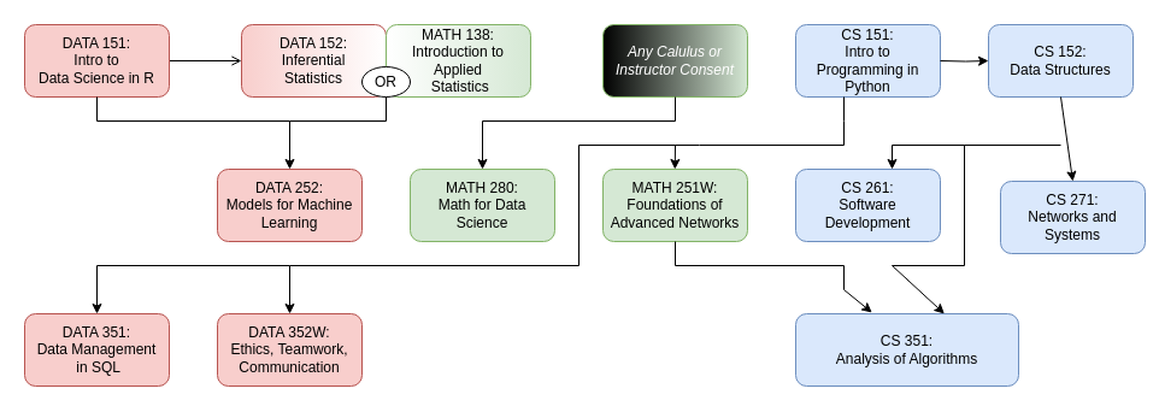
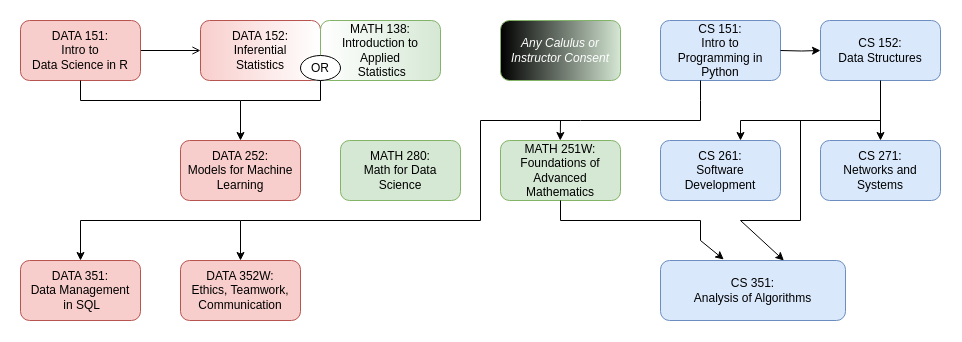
  <mxCell id="0" />
  <mxCell id="1" parent="0" />
  <mxCell id="2" value="&lt;div&gt;CS 151: &lt;br&gt;&lt;/div&gt;&lt;div&gt;Intro to &lt;br&gt;&lt;/div&gt;&lt;div&gt;Programming in Python&lt;/div&gt;" style="rounded=1;whiteSpace=wrap;html=1;fillColor=#dae8fc;strokeColor=#6c8ebf;" parent="1" vertex="1"><mxGeometry x="660" y="20" width="120" height="60" as="geometry" /></mxCell>
  <mxCell id="3" value="" style="edgeStyle=orthogonalEdgeStyle;rounded=0;orthogonalLoop=1;jettySize=auto;html=1;endArrow=open;" edge="1" parent="1" source="4" target="5"><mxGeometry relative="1" as="geometry" /></mxCell>
  <mxCell id="4" value="&lt;div&gt;DATA 151:&lt;/div&gt;&lt;div&gt;Intro to &lt;br&gt;&lt;/div&gt;&lt;div&gt;Data Science in R&lt;br&gt;&lt;/div&gt;" style="rounded=1;whiteSpace=wrap;html=1;fillColor=#f8cecc;strokeColor=#b85450;" parent="1" vertex="1"><mxGeometry x="20" y="20" width="120" height="60" as="geometry" /></mxCell>
  <mxCell id="5" value="&lt;div&gt;DATA 152:&lt;/div&gt;&lt;div&gt;Inferential &lt;br&gt;&lt;/div&gt;&lt;div&gt;Statistics&lt;br&gt;&lt;/div&gt;" style="rounded=1;whiteSpace=wrap;html=1;fillColor=#f8cecc;strokeColor=#b85450;gradientColor=#ffffff;gradientDirection=east;" parent="1" vertex="1"><mxGeometry x="200" y="20" width="120" height="60" as="geometry" /></mxCell>
  <mxCell id="6" value="&lt;div&gt;MATH 280:&lt;/div&gt;&lt;div&gt;Math for Data Science&lt;br&gt;&lt;/div&gt;" style="rounded=1;whiteSpace=wrap;html=1;fillColor=#d5e8d4;strokeColor=#82b366;" parent="1" vertex="1"><mxGeometry x="340" y="140" width="120" height="60" as="geometry" /></mxCell>
  <mxCell id="7" value="&lt;div&gt;DATA 252:&lt;/div&gt;&lt;div&gt;Models for Machine Learning&lt;br&gt;&lt;/div&gt;" style="rounded=1;whiteSpace=wrap;html=1;fillColor=#f8cecc;strokeColor=#b85450;" parent="1" vertex="1"><mxGeometry x="180" y="140" width="120" height="60" as="geometry" /></mxCell>
  <mxCell id="8" value="&lt;div&gt;DATA 351:&lt;/div&gt;&lt;div&gt;Data Management&lt;/div&gt;&lt;div&gt;&amp;nbsp;in SQL&lt;br&gt;&lt;/div&gt;" style="rounded=1;whiteSpace=wrap;html=1;fillColor=#f8cecc;strokeColor=#b85450;" parent="1" vertex="1"><mxGeometry x="20" y="260" width="120" height="60" as="geometry" /></mxCell>
  <mxCell id="9" value="&lt;div&gt;DATA 352W:&lt;/div&gt;&lt;div&gt;Ethics, Teamwork,&lt;/div&gt;&lt;div&gt;Communication&lt;br&gt;&lt;/div&gt;" style="rounded=1;whiteSpace=wrap;html=1;fillColor=#f8cecc;strokeColor=#b85450;" parent="1" vertex="1"><mxGeometry x="180" y="260" width="120" height="60" as="geometry" /></mxCell>
  <mxCell id="10" value="" style="endArrow=classic;html=1;rounded=0;entryX=0.5;entryY=0;entryDx=0;entryDy=0;" parent="1" target="9" edge="1"><mxGeometry width="50" height="50" relative="1" as="geometry"><mxPoint x="700" y="80" as="sourcePoint" /><mxPoint x="110" y="200" as="targetPoint" /><Array as="points"><mxPoint x="700" y="100" /><mxPoint x="700" y="120" /><mxPoint x="580" y="120" /><mxPoint x="480" y="120" /><mxPoint x="480" y="220" /><mxPoint x="240" y="220" /></Array></mxGeometry></mxCell>
  <mxCell id="11" value="&lt;div&gt;MATH 138: Introduction to Applied&lt;/div&gt;&lt;div&gt;&amp;nbsp;Statistics &lt;/div&gt;" style="rounded=1;whiteSpace=wrap;html=1;fillColor=#d5e8d4;strokeColor=#82b366;sketch=0;gradientColor=#ffffff;gradientDirection=west;" parent="1" vertex="1"><mxGeometry x="320" y="20" width="120" height="60" as="geometry" /></mxCell>
  <mxCell id="12" value="OR" style="ellipse;whiteSpace=wrap;html=1;" parent="1" vertex="1"><mxGeometry x="300" y="55" width="40" height="25" as="geometry" /></mxCell>
  <mxCell id="13" value="" style="endArrow=classic;html=1;rounded=0;entryX=0.5;entryY=0;entryDx=0;entryDy=0;" parent="1" target="8" edge="1"><mxGeometry width="50" height="50" relative="1" as="geometry"><mxPoint x="240" y="220" as="sourcePoint" /><mxPoint x="490" y="370" as="targetPoint" /><Array as="points"><mxPoint x="80" y="220" /></Array></mxGeometry></mxCell>
- <mxCell id="14" value="&lt;div&gt;MATH 251W:&lt;/div&gt;&lt;div&gt;Foundations of Advanced Networks&lt;br&gt;&lt;/div&gt;" style="rounded=1;whiteSpace=wrap;html=1;fillColor=#d5e8d4;strokeColor=#82b366;" parent="1" vertex="1"><mxGeometry x="500" y="140" width="120" height="60" as="geometry" /></mxCell>
+ <mxCell id="14" value="&lt;div&gt;MATH 251W:&lt;/div&gt;&lt;div&gt;Foundations of Advanced Mathematics&lt;br&gt;&lt;/div&gt;" style="rounded=1;whiteSpace=wrap;html=1;fillColor=#d5e8d4;strokeColor=#82b366;" parent="1" vertex="1"><mxGeometry x="500" y="140" width="120" height="60" as="geometry" /></mxCell>
  <mxCell id="15" value="" style="edgeStyle=orthogonalEdgeStyle;rounded=0;orthogonalLoop=1;jettySize=auto;html=1;" parent="1" target="16" edge="1"><mxGeometry relative="1" as="geometry"><mxPoint x="780" y="50" as="sourcePoint" /></mxGeometry></mxCell>
  <mxCell id="16" value="&lt;div&gt;CS 152:&lt;/div&gt;&lt;div&gt;Data Structures&lt;br&gt;&lt;/div&gt;" style="rounded=1;whiteSpace=wrap;html=1;fillColor=#dae8fc;strokeColor=#6c8ebf;" parent="1" vertex="1"><mxGeometry x="820" y="20" width="120" height="60" as="geometry" /></mxCell>
  <mxCell id="17" value="&lt;div&gt;CS 261:&lt;/div&gt;&lt;div&gt;Software Development&lt;br&gt;&lt;/div&gt;" style="rounded=1;whiteSpace=wrap;html=1;fillColor=#dae8fc;strokeColor=#6c8ebf;" parent="1" vertex="1"><mxGeometry x="660" y="140" width="120" height="60" as="geometry" /></mxCell>
- <mxCell id="18" value="&lt;div&gt;CS 271:&lt;/div&gt;&lt;div&gt;Networks and Systems&lt;br&gt;&lt;/div&gt;" style="rounded=1;whiteSpace=wrap;html=1;fillColor=#dae8fc;strokeColor=#6c8ebf;" parent="1" vertex="1"><mxGeometry x="830" y="150" width="120" height="60" as="geometry" /></mxCell>
+ <mxCell id="18" value="&lt;div&gt;CS 271:&lt;/div&gt;&lt;div&gt;Networks and Systems&lt;br&gt;&lt;/div&gt;" style="rounded=1;whiteSpace=wrap;html=1;fillColor=#dae8fc;strokeColor=#6c8ebf;" parent="1" vertex="1"><mxGeometry x="820" y="140" width="120" height="60" as="geometry" /></mxCell>
  <mxCell id="19" value="&lt;div&gt;CS 351:&lt;/div&gt;&lt;div&gt;Analysis of Algorithms&lt;br&gt;&lt;/div&gt;" style="rounded=1;whiteSpace=wrap;html=1;fillColor=#dae8fc;strokeColor=#6c8ebf;" parent="1" vertex="1"><mxGeometry x="660" y="260" width="185" height="60" as="geometry" /></mxCell>
  <mxCell id="20" value="" style="endArrow=classic;html=1;rounded=0;exitX=0.5;exitY=1;exitDx=0;exitDy=0;entryX=0.5;entryY=0;entryDx=0;entryDy=0;" parent="1" source="16" target="18" edge="1"><mxGeometry width="50" height="50" relative="1" as="geometry"><mxPoint x="1020" y="250" as="sourcePoint" /><mxPoint x="1070" y="200" as="targetPoint" /></mxGeometry></mxCell>
  <mxCell id="21" value="" style="endArrow=classic;html=1;rounded=0;entryX=0.667;entryY=0;entryDx=0;entryDy=0;entryPerimeter=0;" parent="1" target="19" edge="1"><mxGeometry width="50" height="50" relative="1" as="geometry"><mxPoint x="800" y="120" as="sourcePoint" /><mxPoint x="960" y="200" as="targetPoint" /><Array as="points"><mxPoint x="800" y="220" /><mxPoint x="740" y="220" /></Array></mxGeometry></mxCell>
  <mxCell id="22" value="" style="endArrow=classic;html=1;rounded=0;exitX=0.5;exitY=1;exitDx=0;exitDy=0;entryX=0.342;entryY=-0.017;entryDx=0;entryDy=0;entryPerimeter=0;" parent="1" target="19" edge="1"><mxGeometry width="50" height="50" relative="1" as="geometry"><mxPoint x="560" y="200" as="sourcePoint" /><mxPoint x="690" y="260" as="targetPoint" /><Array as="points"><mxPoint x="560" y="220" /><mxPoint x="700" y="220" /><mxPoint x="700" y="240" /></Array></mxGeometry></mxCell>
  <mxCell id="23" value="" style="endArrow=classic;html=1;rounded=0;" parent="1" edge="1"><mxGeometry width="50" height="50" relative="1" as="geometry"><mxPoint x="560" y="120" as="sourcePoint" /><mxPoint x="559.76" y="140" as="targetPoint" /></mxGeometry></mxCell>
  <mxCell id="24" value="" style="endArrow=none;html=1;rounded=0;" parent="1" edge="1"><mxGeometry width="50" height="50" relative="1" as="geometry"><mxPoint x="740" y="120" as="sourcePoint" /><mxPoint x="880" y="120" as="targetPoint" /></mxGeometry></mxCell>
  <mxCell id="25" value="" style="endArrow=classic;html=1;rounded=0;entryX=0.5;entryY=0;entryDx=0;entryDy=0;exitX=0.5;exitY=1;exitDx=0;exitDy=0;" parent="1" source="12" edge="1"><mxGeometry width="50" height="50" relative="1" as="geometry"><mxPoint x="320" y="80" as="sourcePoint" /><mxPoint x="240" y="140" as="targetPoint" /><Array as="points"><mxPoint x="320" y="100" /><mxPoint x="240" y="100" /></Array></mxGeometry></mxCell>
  <mxCell id="26" value="" style="endArrow=classic;html=1;rounded=0;" parent="1" edge="1"><mxGeometry width="50" height="50" relative="1" as="geometry"><mxPoint x="740" y="120" as="sourcePoint" /><mxPoint x="740" y="140" as="targetPoint" /></mxGeometry></mxCell>
  <mxCell id="27" value="" style="endArrow=none;html=1;rounded=0;entryX=0.5;entryY=1;entryDx=0;entryDy=0;" edge="1" parent="1" target="4"><mxGeometry width="50" height="50" relative="1" as="geometry"><mxPoint x="240" y="100" as="sourcePoint" /><mxPoint x="500" y="150" as="targetPoint" /><Array as="points"><mxPoint x="80" y="100" /></Array></mxGeometry></mxCell>
  <mxCell id="28" value="&lt;i&gt;&lt;font color=&quot;#FFFFFF&quot;&gt;Any Calulus or Instructor Consent&lt;/font&gt;&lt;/i&gt;" style="rounded=1;whiteSpace=wrap;html=1;fillColor=#d5e8d4;strokeColor=#82b366;sketch=0;gradientColor=#000000;gradientDirection=west;" vertex="1" parent="1"><mxGeometry x="500" y="20" width="120" height="60" as="geometry" /></mxCell>
- <mxCell id="29" value="" style="endArrow=classic;html=1;rounded=0;exitX=0.5;exitY=1;exitDx=0;exitDy=0;entryX=0.5;entryY=0;entryDx=0;entryDy=0;" edge="1" parent="1" source="28" target="6"><mxGeometry width="50" height="50" relative="1" as="geometry"><mxPoint x="450" y="200" as="sourcePoint" /><mxPoint x="500" y="150" as="targetPoint" /><Array as="points"><mxPoint x="560" y="100" /><mxPoint x="400" y="100" /></Array></mxGeometry></mxCell>
